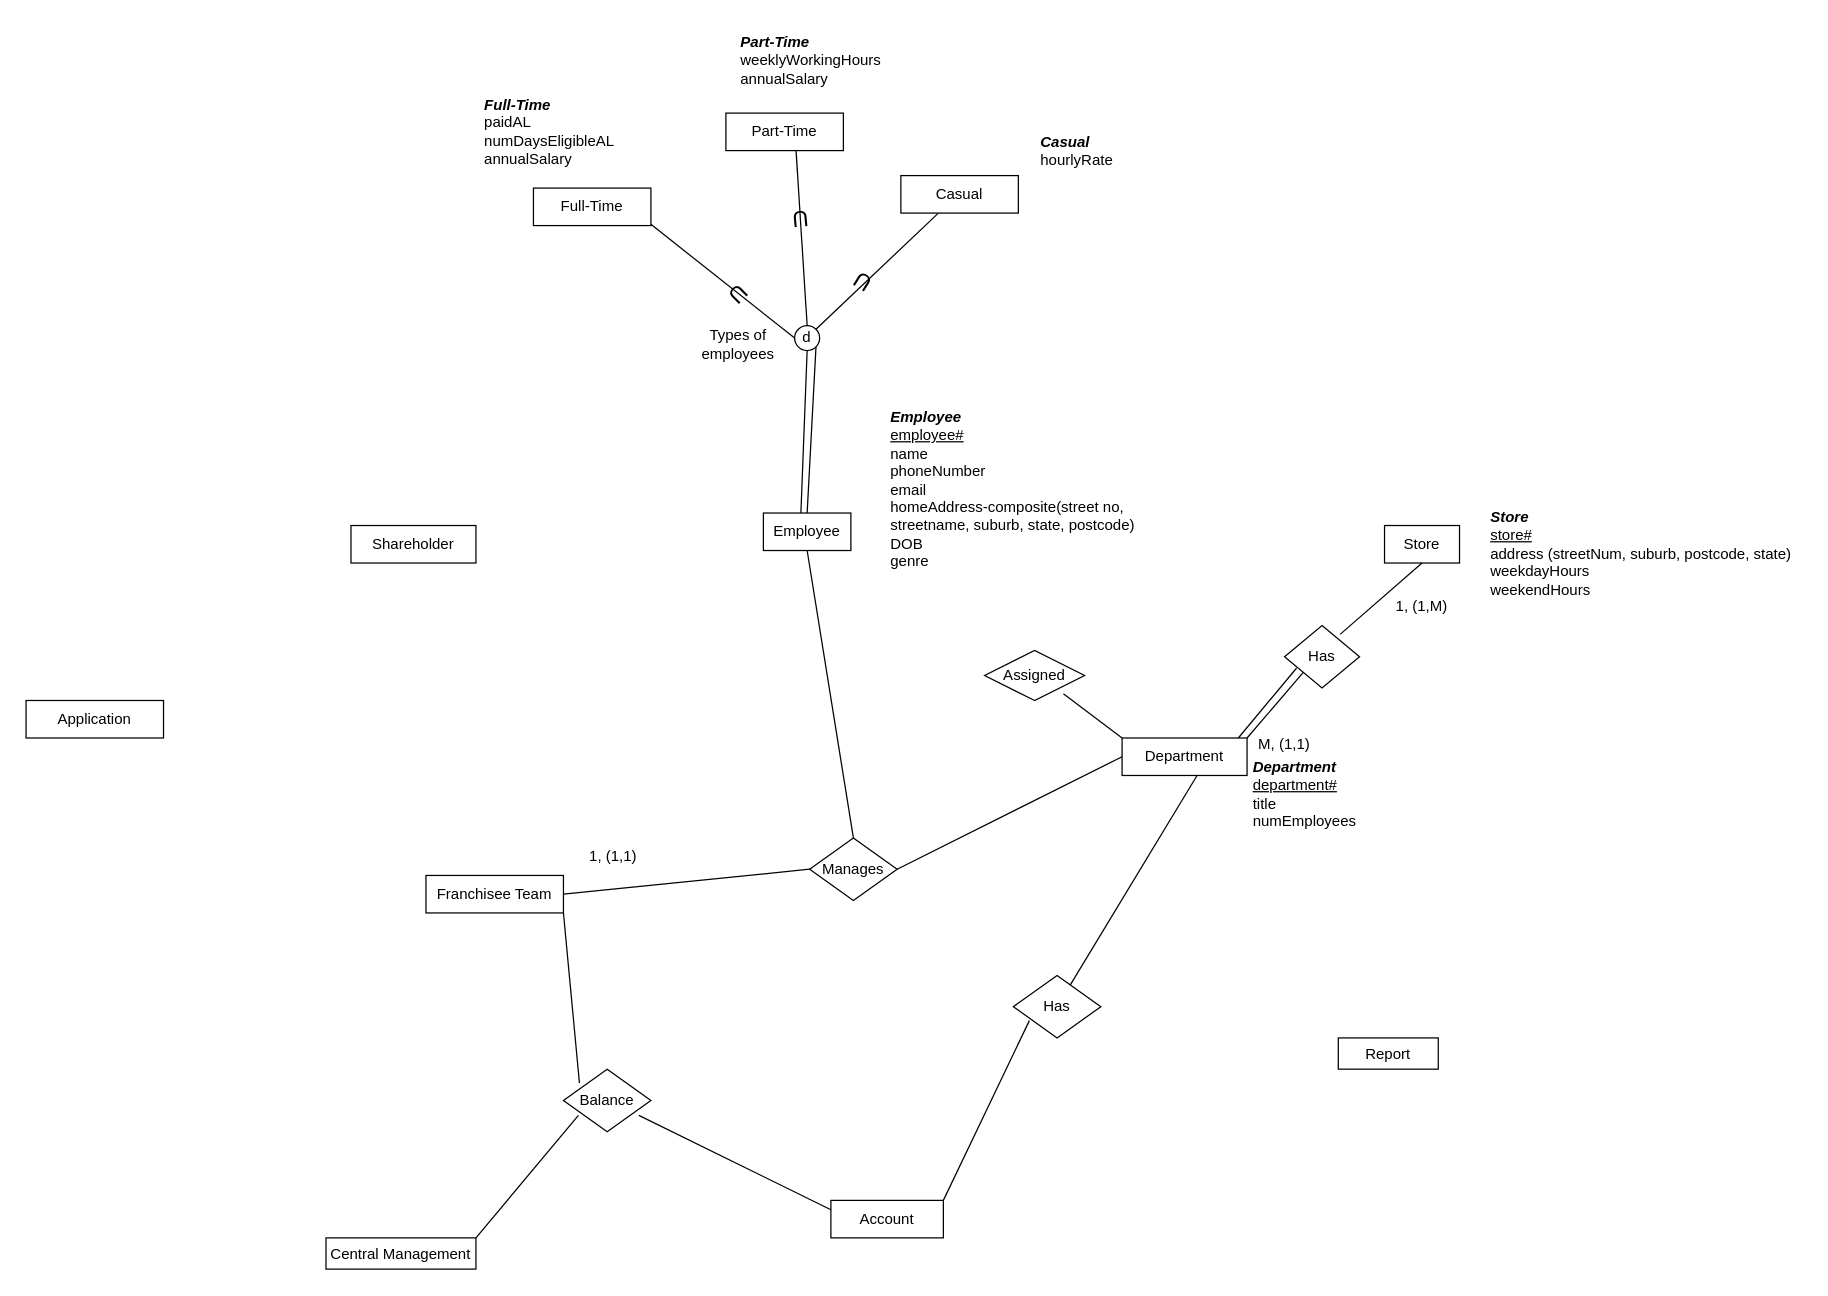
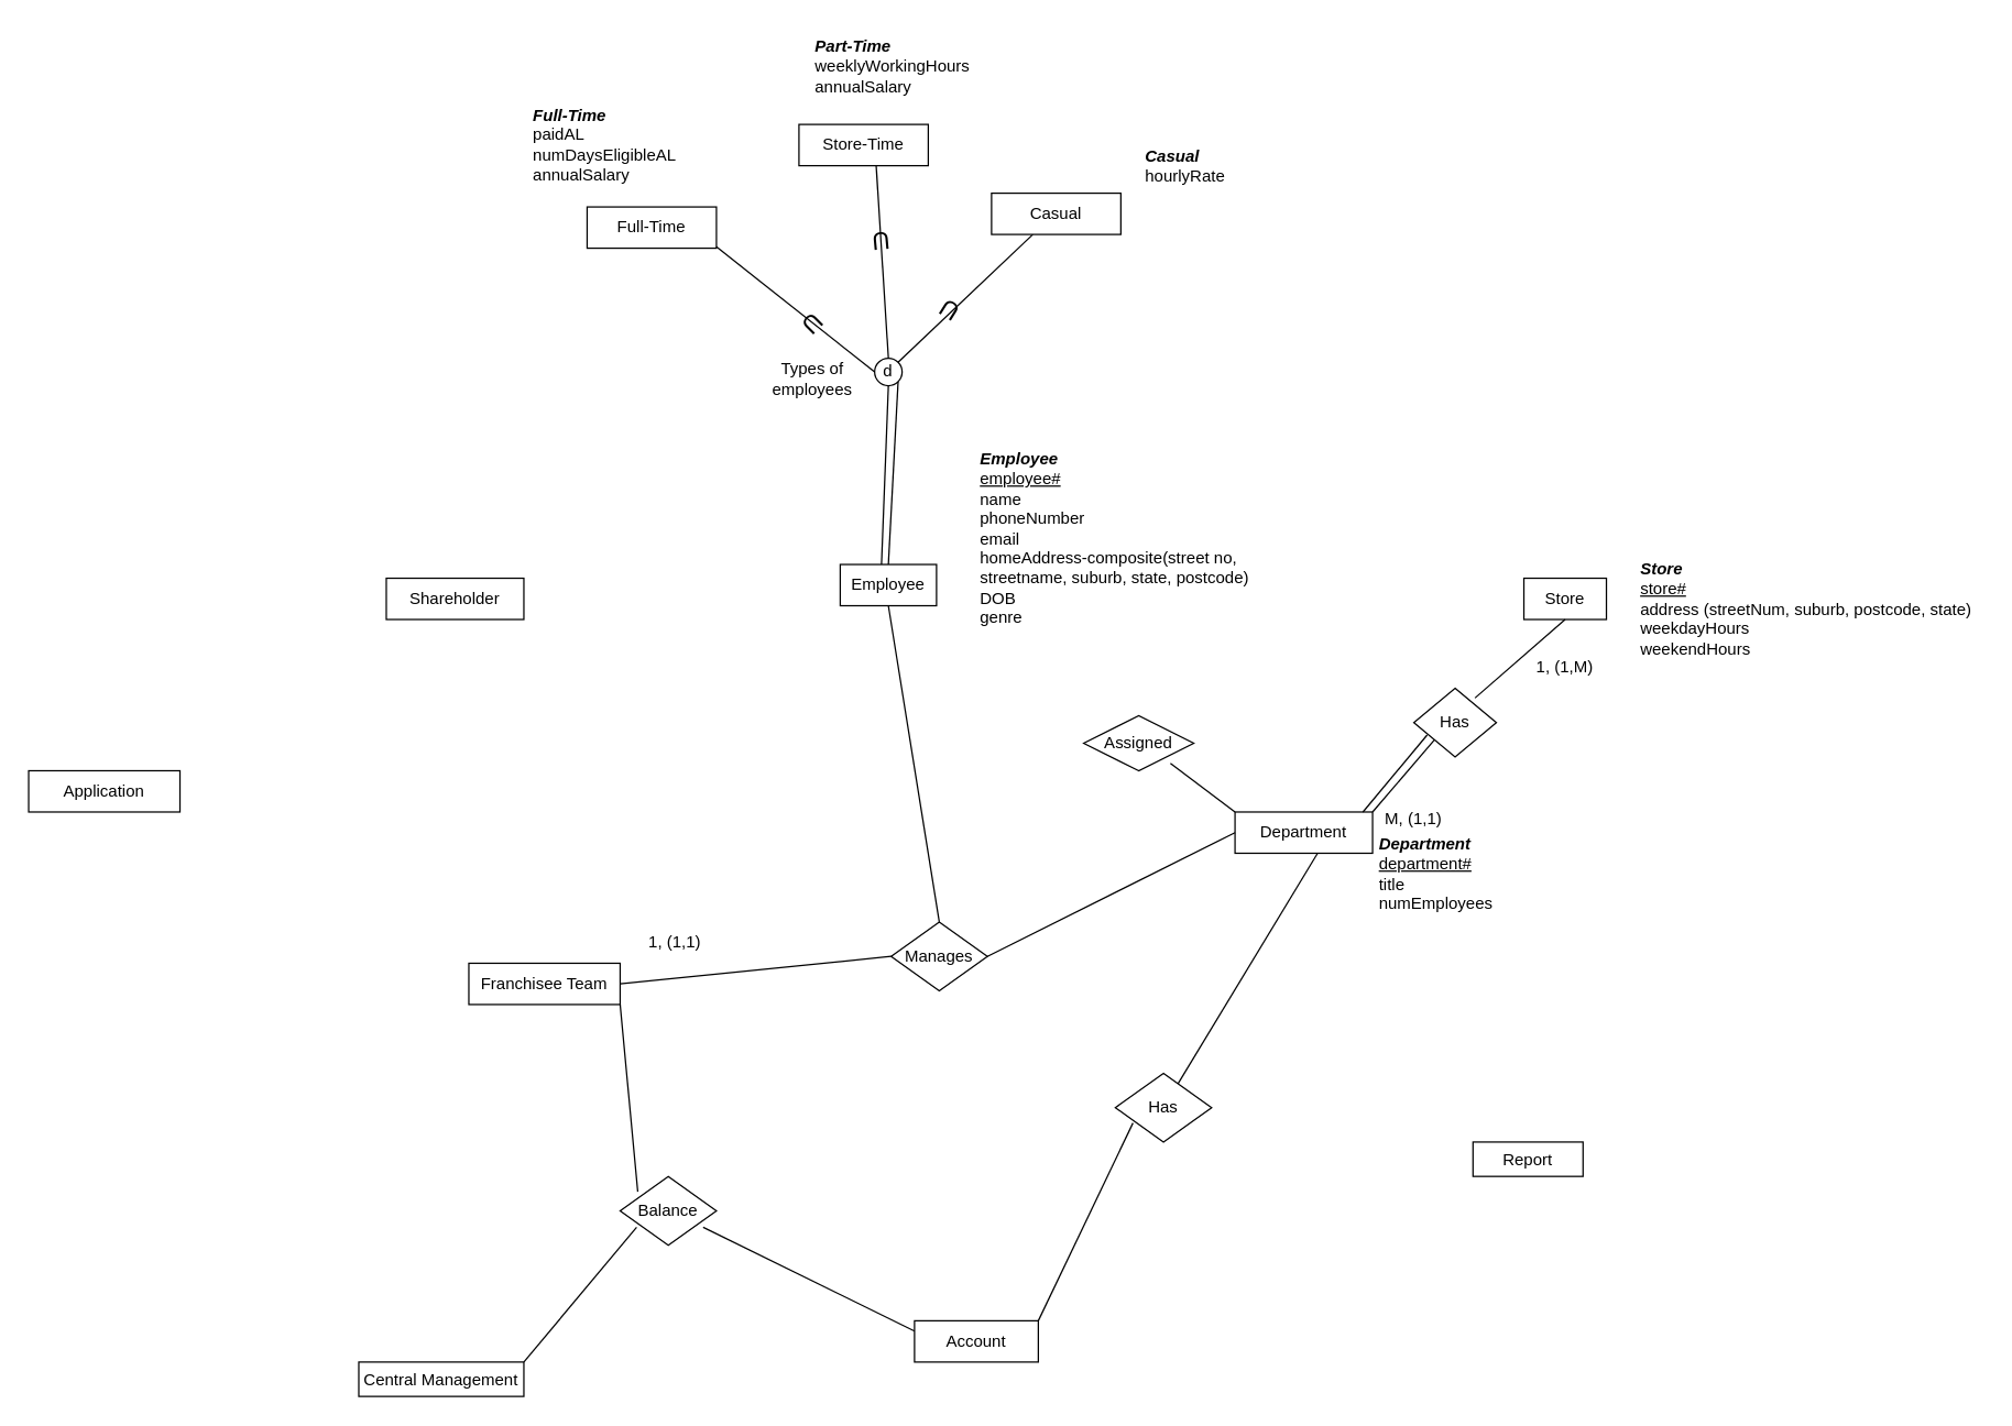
  <mxCell id="0" />
  <mxCell id="1" parent="0" />
  <mxCell id="2" value="Store" style="rounded=0;whiteSpace=wrap;html=1;" parent="1" vertex="1"><mxGeometry x="1107" y="420" width="60" height="30" as="geometry" /></mxCell>
  <mxCell id="3" value="Department" style="rounded=0;whiteSpace=wrap;html=1;" parent="1" vertex="1"><mxGeometry x="897" y="590" width="100" height="30" as="geometry" /></mxCell>
  <mxCell id="4" value="Has" style="rhombus;whiteSpace=wrap;html=1;" parent="1" vertex="1"><mxGeometry x="1027" y="500" width="60" height="50" as="geometry" /></mxCell>
  <mxCell id="5" value="" style="endArrow=none;html=1;rounded=0;exitX=0.741;exitY=0.142;exitDx=0;exitDy=0;entryX=0.5;entryY=1;entryDx=0;entryDy=0;entryPerimeter=0;exitPerimeter=0;" parent="1" source="4" target="2" edge="1"><mxGeometry width="50" height="50" relative="1" as="geometry"><mxPoint x="1137" y="520" as="sourcePoint" /><mxPoint x="1145" y="457" as="targetPoint" /></mxGeometry></mxCell>
  <mxCell id="6" value="" style="endArrow=none;html=1;rounded=0;exitX=1;exitY=0;exitDx=0;exitDy=0;entryX=0;entryY=1;entryDx=0;entryDy=0;" parent="1" source="3" target="4" edge="1"><mxGeometry width="50" height="50" relative="1" as="geometry"><mxPoint x="1148" y="610" as="sourcePoint" /><mxPoint x="1146" y="547" as="targetPoint" /></mxGeometry></mxCell>
  <mxCell id="7" value="Franchisee Team" style="rounded=0;whiteSpace=wrap;html=1;" parent="1" vertex="1"><mxGeometry y="700" width="110" height="30" as="geometry" x="340" /></mxCell>
  <mxCell id="8" value="Manages" style="rhombus;whiteSpace=wrap;html=1;" parent="1" vertex="1"><mxGeometry x="647" y="670" width="70" height="50" as="geometry" /></mxCell>
  <mxCell id="9" value="" style="endArrow=none;html=1;rounded=0;exitX=1;exitY=0.5;exitDx=0;exitDy=0;entryX=0;entryY=0.5;entryDx=0;entryDy=0;" parent="1" source="8" target="3" edge="1"><mxGeometry width="50" height="50" relative="1" as="geometry"><mxPoint x="947" y="672" as="sourcePoint" /><mxPoint x="897" y="620" as="targetPoint" /></mxGeometry></mxCell>
  <mxCell id="10" value="" style="endArrow=none;html=1;rounded=0;exitX=1;exitY=0.5;exitDx=0;exitDy=0;entryX=0;entryY=0.5;entryDx=0;entryDy=0;" parent="1" source="7" edge="1" target="8"><mxGeometry width="50" height="50" relative="1" as="geometry"><mxPoint x="980" y="820" as="sourcePoint" /><mxPoint x="560" y="705" as="targetPoint" /></mxGeometry></mxCell>
  <mxCell id="11" value="Employee" style="rounded=0;whiteSpace=wrap;html=1;" parent="1" vertex="1"><mxGeometry x="610" y="410" width="70" height="30" as="geometry" /></mxCell>
  <mxCell id="12" value="Assigned" style="rhombus;whiteSpace=wrap;html=1;direction=west;" parent="1" vertex="1"><mxGeometry x="787" y="520" width="80" height="40" as="geometry" /></mxCell>
  <mxCell id="13" value="" style="endArrow=none;html=1;rounded=0;entryX=0;entryY=0;entryDx=0;entryDy=0;exitX=0.212;exitY=0.133;exitDx=0;exitDy=0;exitPerimeter=0;" parent="1" source="12" target="3" edge="1"><mxGeometry width="50" height="50" relative="1" as="geometry"><mxPoint x="841" y="550" as="sourcePoint" /><mxPoint x="930" y="590" as="targetPoint" /></mxGeometry></mxCell>
  <mxCell id="14" value="" style="endArrow=none;html=1;rounded=0;entryX=0.5;entryY=0;entryDx=0;entryDy=0;exitX=0.5;exitY=1;exitDx=0;exitDy=0;" parent="1" target="8" edge="1" source="11"><mxGeometry width="50" height="50" relative="1" as="geometry"><mxPoint x="677" y="490" as="sourcePoint" /><mxPoint x="766" y="530" as="targetPoint" /></mxGeometry></mxCell>
  <mxCell id="15" value="Shareholder" style="rounded=0;whiteSpace=wrap;html=1;" parent="1" vertex="1"><mxGeometry x="280" y="420" width="100" height="30" as="geometry" /></mxCell>
  <mxCell id="16" value="Application" style="rounded=0;whiteSpace=wrap;html=1;" parent="1" vertex="1"><mxGeometry x="20" y="560" width="110" height="30" as="geometry" /></mxCell>
  <mxCell id="17" value="Account" style="rounded=0;whiteSpace=wrap;html=1;" parent="1" vertex="1"><mxGeometry x="664" y="960" width="90" height="30" as="geometry" /></mxCell>
  <mxCell id="18" value="Has" style="rhombus;whiteSpace=wrap;html=1;" parent="1" vertex="1"><mxGeometry x="810" y="780" width="70" height="50" as="geometry" /></mxCell>
  <mxCell id="19" value="" style="endArrow=none;html=1;rounded=0;entryX=0;entryY=0.5;entryDx=0;entryDy=0;" parent="1" source="18" edge="1"><mxGeometry width="50" height="50" relative="1" as="geometry"><mxPoint x="932" y="690" as="sourcePoint" /><mxPoint x="957" y="620" as="targetPoint" /></mxGeometry></mxCell>
  <mxCell id="20" value="" style="endArrow=none;html=1;rounded=0;exitX=1;exitY=0;exitDx=0;exitDy=0;entryX=0.183;entryY=0.723;entryDx=0;entryDy=0;entryPerimeter=0;" parent="1" target="18" edge="1" source="17"><mxGeometry width="50" height="50" relative="1" as="geometry"><mxPoint x="780" y="880" as="sourcePoint" /><mxPoint x="805" y="810" as="targetPoint" /></mxGeometry></mxCell>
  <mxCell id="21" value="Central Management" style="rounded=0;whiteSpace=wrap;html=1;" parent="1" vertex="1"><mxGeometry x="260" y="990" width="120" height="25" as="geometry" /></mxCell>
  <mxCell id="22" value="Balance" style="rhombus;whiteSpace=wrap;html=1;" parent="1" vertex="1"><mxGeometry x="450" y="855" width="70" height="50" as="geometry" /></mxCell>
  <mxCell id="23" value="" style="endArrow=none;html=1;rounded=0;entryX=0;entryY=1;entryDx=0;entryDy=0;exitX=0.183;exitY=0.223;exitDx=0;exitDy=0;exitPerimeter=0;" parent="1" source="22" edge="1"><mxGeometry width="50" height="50" relative="1" as="geometry"><mxPoint x="372.5" y="782.5" as="sourcePoint" /><mxPoint x="450" y="730" as="targetPoint" /></mxGeometry></mxCell>
  <mxCell id="24" value="" style="endArrow=none;html=1;rounded=0;entryX=0;entryY=0.25;entryDx=0;entryDy=0;exitX=0.862;exitY=0.74;exitDx=0;exitDy=0;exitPerimeter=0;" parent="1" source="22" edge="1" target="17"><mxGeometry width="50" height="50" relative="1" as="geometry"><mxPoint x="612" y="932" as="sourcePoint" /><mxPoint x="690" y="880" as="targetPoint" /></mxGeometry></mxCell>
  <mxCell id="25" value="" style="endArrow=none;html=1;rounded=0;entryX=1;entryY=0;entryDx=0;entryDy=0;exitX=0.171;exitY=0.74;exitDx=0;exitDy=0;exitPerimeter=0;" parent="1" edge="1" target="21" source="22"><mxGeometry width="50" height="50" relative="1" as="geometry"><mxPoint x="430" y="892.5" as="sourcePoint" /><mxPoint x="508" y="840.5" as="targetPoint" /></mxGeometry></mxCell>
  <mxCell id="26" value="Report" style="rounded=0;whiteSpace=wrap;html=1;" parent="1" vertex="1"><mxGeometry x="1070" y="830" width="80" height="25" as="geometry" /></mxCell>
  <mxCell id="27" value="&lt;b style=&quot;&quot;&gt;&lt;i&gt;Store&lt;/i&gt;&lt;/b&gt;&lt;br&gt;&lt;u&gt;store#&lt;/u&gt;&lt;br&gt;address (streetNum, suburb, postcode, state)&lt;br&gt;weekdayHours&lt;br&gt;weekendHours" style="text;html=1;strokeColor=none;fillColor=none;align=left;verticalAlign=top;whiteSpace=wrap;rounded=0;" vertex="1" parent="1"><mxGeometry x="1190" y="400" width="250" height="100" as="geometry" /></mxCell>
  <mxCell id="28" value="M, (1,1)" style="text;html=1;strokeColor=none;fillColor=none;align=center;verticalAlign=middle;whiteSpace=wrap;rounded=0;" vertex="1" parent="1"><mxGeometry x="997" y="580" width="60" height="30" as="geometry" /></mxCell>
  <mxCell id="29" value="1, (1,M)" style="text;html=1;strokeColor=none;fillColor=none;align=center;verticalAlign=middle;whiteSpace=wrap;rounded=0;" vertex="1" parent="1"><mxGeometry x="1107" y="470" width="60" height="30" as="geometry" /></mxCell>
  <mxCell id="30" value="&lt;b&gt;&lt;i&gt;Department&lt;/i&gt;&lt;/b&gt;&lt;br&gt;&lt;u&gt;department#&lt;/u&gt;&lt;br&gt;title&lt;br&gt;numEmployees" style="text;html=1;strokeColor=none;fillColor=none;align=left;verticalAlign=top;whiteSpace=wrap;rounded=0;" vertex="1" parent="1"><mxGeometry x="1000" y="600" width="100" height="70" as="geometry" /></mxCell>
  <mxCell id="31" value="1, (1,1)" style="text;html=1;strokeColor=none;fillColor=none;align=center;verticalAlign=middle;whiteSpace=wrap;rounded=0;" vertex="1" parent="1"><mxGeometry x="460" y="670" width="60" height="30" as="geometry" /></mxCell>
  <mxCell id="32" value="" style="endArrow=none;html=1;rounded=0;exitX=1;exitY=0;exitDx=0;exitDy=0;entryX=0.161;entryY=0.68;entryDx=0;entryDy=0;entryPerimeter=0;" edge="1" parent="1" target="4"><mxGeometry width="50" height="50" relative="1" as="geometry"><mxPoint x="990" y="590" as="sourcePoint" /><mxPoint x="1035" y="538" as="targetPoint" /></mxGeometry></mxCell>
  <mxCell id="33" value="&lt;b&gt;&lt;i&gt;Employee&lt;/i&gt;&lt;/b&gt;&lt;br&gt;&lt;u&gt;employee#&lt;/u&gt;&lt;br&gt;name&lt;br&gt;phoneNumber&lt;br&gt;email&lt;br&gt;homeAddress-composite(street no, streetname, suburb, state, postcode)&lt;br&gt;DOB&lt;br&gt;genre" style="text;html=1;strokeColor=none;fillColor=none;align=left;verticalAlign=top;whiteSpace=wrap;rounded=0;" vertex="1" parent="1"><mxGeometry x="710" y="320" width="200" height="160" as="geometry" /></mxCell>
  <mxCell id="34" value="d" style="ellipse;whiteSpace=wrap;html=1;aspect=fixed;" vertex="1" parent="1"><mxGeometry x="635" y="260" width="20" height="20" as="geometry" /></mxCell>
  <mxCell id="35" value="" style="endArrow=none;html=1;rounded=0;entryX=0.5;entryY=1;entryDx=0;entryDy=0;" edge="1" parent="1" target="34"><mxGeometry width="50" height="50" relative="1" as="geometry"><mxPoint x="640" y="410" as="sourcePoint" /><mxPoint x="690" y="360" as="targetPoint" /></mxGeometry></mxCell>
  <mxCell id="36" value="" style="endArrow=none;html=1;rounded=0;exitX=1;exitY=0;exitDx=0;exitDy=0;" edge="1" parent="1" source="34"><mxGeometry width="50" height="50" relative="1" as="geometry"><mxPoint x="655" y="280" as="sourcePoint" /><mxPoint x="750" y="170" as="targetPoint" /></mxGeometry></mxCell>
  <mxCell id="37" value="Casual" style="rounded=0;whiteSpace=wrap;html=1;" vertex="1" parent="1"><mxGeometry x="720" y="140" width="94" height="30" as="geometry" /></mxCell>
- <mxCell id="38" value="Part-Time" style="rounded=0;whiteSpace=wrap;html=1;" vertex="1" parent="1"><mxGeometry x="580" y="90" width="94" height="30" as="geometry" /></mxCell>
+ <mxCell id="38" value="Store-Time" style="rounded=0;whiteSpace=wrap;html=1;" vertex="1" parent="1"><mxGeometry x="580" y="90" width="94" height="30" as="geometry" /></mxCell>
  <mxCell id="39" value="Full-Time" style="rounded=0;whiteSpace=wrap;html=1;" vertex="1" parent="1"><mxGeometry x="426" y="150" width="94" height="30" as="geometry" /></mxCell>
  <mxCell id="40" value="" style="endArrow=none;html=1;rounded=0;exitX=0.5;exitY=0;exitDx=0;exitDy=0;entryX=0.629;entryY=1.05;entryDx=0;entryDy=0;entryPerimeter=0;" edge="1" parent="1" source="34"><mxGeometry width="50" height="50" relative="1" as="geometry"><mxPoint x="637" y="261.5" as="sourcePoint" /><mxPoint x="636.126" y="120" as="targetPoint" /></mxGeometry></mxCell>
  <mxCell id="41" value="" style="endArrow=none;html=1;rounded=0;entryX=0.629;entryY=1.05;entryDx=0;entryDy=0;entryPerimeter=0;exitX=0;exitY=0.5;exitDx=0;exitDy=0;" edge="1" parent="1" source="34"><mxGeometry width="50" height="50" relative="1" as="geometry"><mxPoint x="630" y="260" as="sourcePoint" /><mxPoint x="520" y="179" as="targetPoint" /></mxGeometry></mxCell>
  <mxCell id="42" value="&lt;font style=&quot;font-size: 18px;&quot;&gt;U&lt;/font&gt;" style="text;html=1;strokeColor=none;fillColor=none;align=center;verticalAlign=middle;whiteSpace=wrap;rounded=0;rotation=-225;" vertex="1" parent="1"><mxGeometry x="560" y="220" width="60" height="30" as="geometry" /></mxCell>
  <mxCell id="43" value="&lt;font style=&quot;font-size: 18px;&quot;&gt;U&lt;/font&gt;" style="text;html=1;strokeColor=none;fillColor=none;align=center;verticalAlign=middle;whiteSpace=wrap;rounded=0;rotation=-148;" vertex="1" parent="1"><mxGeometry x="660" y="210" width="60" height="30" as="geometry" /></mxCell>
  <mxCell id="44" value="&lt;font style=&quot;font-size: 18px;&quot;&gt;U&lt;/font&gt;" style="text;html=1;strokeColor=none;fillColor=none;align=center;verticalAlign=middle;whiteSpace=wrap;rounded=0;rotation=-185;" vertex="1" parent="1"><mxGeometry x="610" y="160" width="60" height="30" as="geometry" /></mxCell>
  <mxCell id="45" value="" style="endArrow=none;html=1;rounded=0;entryX=1;entryY=1;entryDx=0;entryDy=0;exitX=0.5;exitY=0;exitDx=0;exitDy=0;" edge="1" parent="1" source="11" target="34"><mxGeometry width="50" height="50" relative="1" as="geometry"><mxPoint x="655" y="410" as="sourcePoint" /><mxPoint x="660" y="280" as="targetPoint" /></mxGeometry></mxCell>
  <mxCell id="46" value="Types of employees" style="text;html=1;strokeColor=none;fillColor=none;align=center;verticalAlign=middle;whiteSpace=wrap;rounded=0;" vertex="1" parent="1"><mxGeometry x="560" y="260" width="60" height="30" as="geometry" /></mxCell>
  <mxCell id="47" value="&lt;b&gt;&lt;i&gt;Casual&lt;/i&gt;&lt;/b&gt;&lt;br&gt;hourlyRate" style="text;html=1;strokeColor=none;fillColor=none;align=left;verticalAlign=top;whiteSpace=wrap;rounded=0;" vertex="1" parent="1"><mxGeometry x="830" y="100" width="100" height="40" as="geometry" /></mxCell>
  <mxCell id="48" value="&lt;b&gt;&lt;i&gt;Full-Time&lt;br&gt;&lt;/i&gt;&lt;/b&gt;paidAL&lt;br&gt;numDaysEligibleAL&lt;br&gt;annualSalary" style="text;html=1;strokeColor=none;fillColor=none;align=left;verticalAlign=top;whiteSpace=wrap;rounded=0;" vertex="1" parent="1"><mxGeometry x="385" y="70" width="110" height="70" as="geometry" /></mxCell>
  <mxCell id="49" value="&lt;b&gt;&lt;i&gt;Part-Time&lt;br&gt;&lt;/i&gt;&lt;/b&gt;weeklyWorkingHours&lt;br&gt;annualSalary" style="text;html=1;strokeColor=none;fillColor=none;align=left;verticalAlign=top;whiteSpace=wrap;rounded=0;" vertex="1" parent="1"><mxGeometry x="590" y="20" width="130" height="70" as="geometry" /></mxCell>
